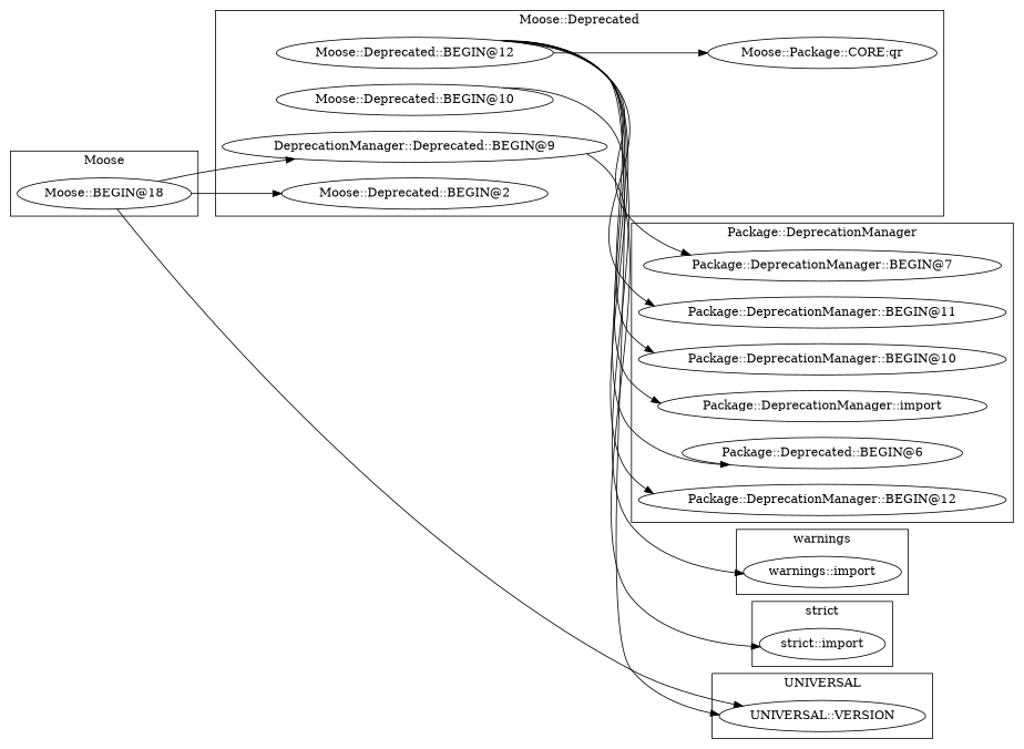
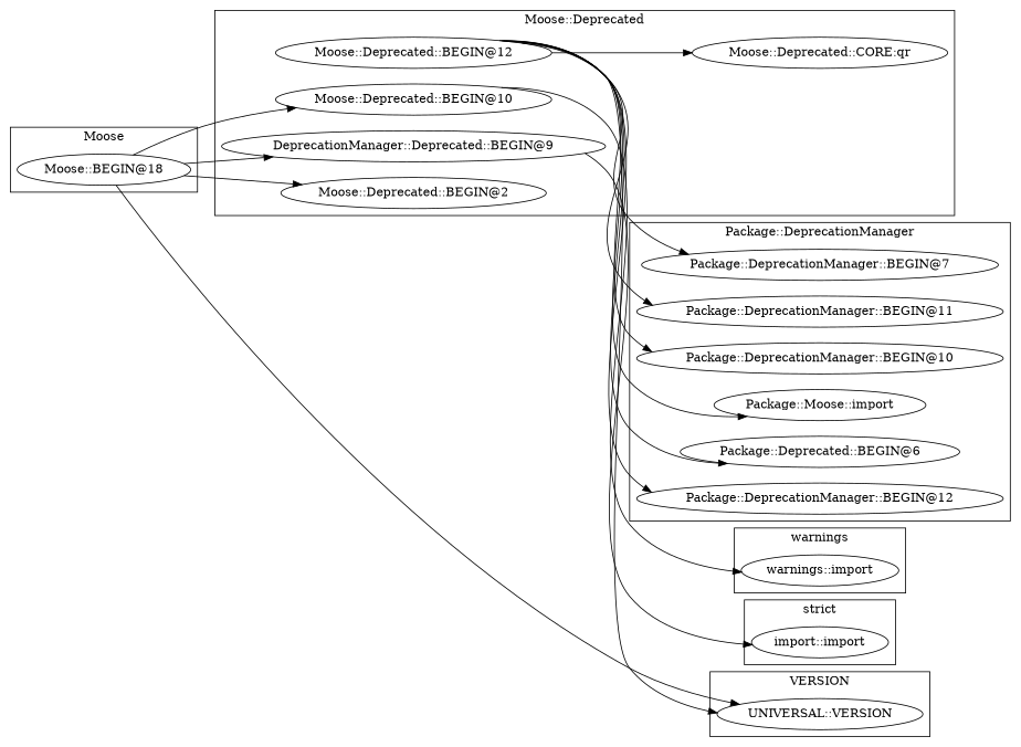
  digraph {
    rankdir=LR
    "UNIVERSAL::VERSION"
    "Moose::BEGIN@18"
    "Package::DeprecationManager::BEGIN@10"
-   "Package::DeprecationManager::import"
+   "Package::DeprecationManager::import" [label="Package::Moose::import"]
    n5 [label="Package::Deprecated::BEGIN@6"]
    "Package::DeprecationManager::BEGIN@12"
    "Package::DeprecationManager::BEGIN@7"
    "Package::DeprecationManager::BEGIN@11"
-   "Moose::Deprecated::CORE:qr" [label="Moose::Package::CORE:qr"]
+   "Moose::Deprecated::CORE:qr"
    "Moose::Deprecated::BEGIN@12"
    "Moose::Deprecated::BEGIN@10"
    n12 [label="DeprecationManager::Deprecated::BEGIN@9"]
    "Moose::Deprecated::BEGIN@2"
    "warnings::import"
-   "strict::import"
+   "strict::import" [label="import::import"]
    subgraph cluster_1 {
-     label=UNIVERSAL
+     label=VERSION
      "UNIVERSAL::VERSION"
    }
    subgraph cluster_2 {
      label=Moose
      "Moose::BEGIN@18"
    }
    subgraph cluster_3 {
      label="Package::DeprecationManager"
      "Package::DeprecationManager::BEGIN@10"
      "Package::DeprecationManager::import"
      n5
      "Package::DeprecationManager::BEGIN@12"
      "Package::DeprecationManager::BEGIN@7"
      "Package::DeprecationManager::BEGIN@11"
    }
    subgraph cluster_4 {
      label="Moose::Deprecated"
      "Moose::Deprecated::CORE:qr"
      "Moose::Deprecated::BEGIN@12"
      "Moose::Deprecated::BEGIN@10"
      n12
      "Moose::Deprecated::BEGIN@2"
    }
    subgraph cluster_5 {
      label=warnings
      "warnings::import"
    }
    subgraph cluster_6 {
      label="strict"
      "strict::import"
    }
    "Moose::BEGIN@18" -> "UNIVERSAL::VERSION"
+   "Moose::BEGIN@18" -> "Moose::Deprecated::BEGIN@10"
    "Moose::BEGIN@18" -> n12
    "Moose::BEGIN@18" -> "Moose::Deprecated::BEGIN@2"
    "Moose::Deprecated::BEGIN@12" -> "UNIVERSAL::VERSION"
    "Moose::Deprecated::BEGIN@12" -> "Package::DeprecationManager::BEGIN@10"
    "Moose::Deprecated::BEGIN@12" -> "Package::DeprecationManager::import"
    "Moose::Deprecated::BEGIN@12" -> n5
    "Moose::Deprecated::BEGIN@12" -> "Package::DeprecationManager::BEGIN@12"
    "Moose::Deprecated::BEGIN@12" -> "Package::DeprecationManager::BEGIN@7"
    "Moose::Deprecated::BEGIN@12" -> "Package::DeprecationManager::BEGIN@11"
    "Moose::Deprecated::BEGIN@12" -> "Moose::Deprecated::CORE:qr"
    "Moose::Deprecated::BEGIN@10" -> "warnings::import"
    n12 -> "strict::import"
  }
